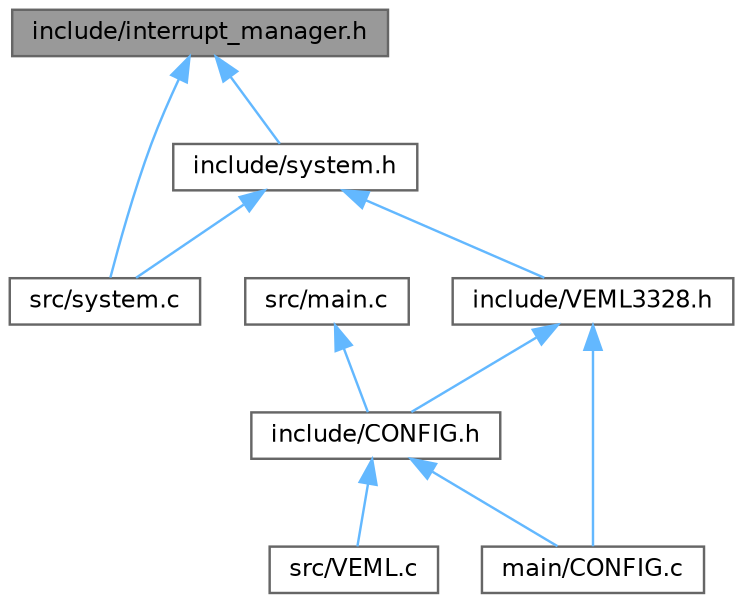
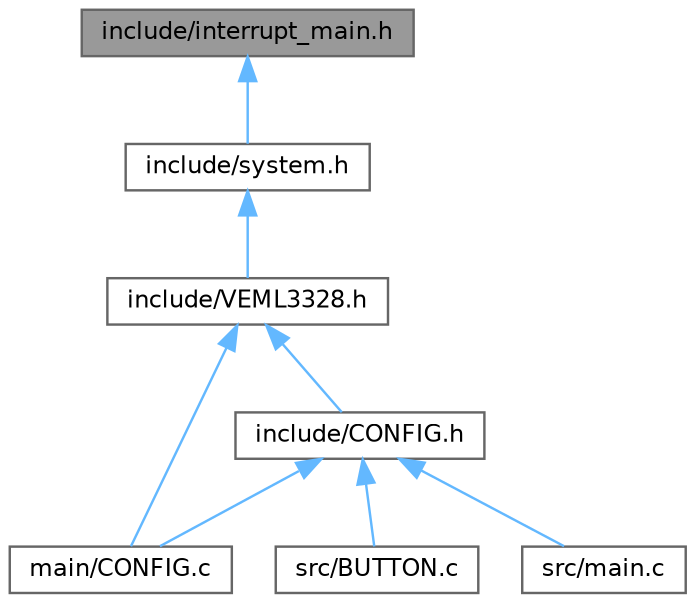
  digraph {
    node [color=grey40 fillcolor=white fontname=Helvetica fontsize=10 shape=box style=filled]
    edge [color=steelblue1 dir=back fontname=Helvetica fontsize=10 labelfontname=Helvetica labelfontsize=10 style=solid]
-   n1 [color=gray40 fillcolor=grey60 fontcolor=black height=0.2 label="include/interrupt_manager.h" width=0.4]
+   n1 [color=gray40 fillcolor=grey60 fontcolor=black height=0.2 label="include/interrupt_main.h" width=0.4]
    n2 [height=0.2 label="include/system.h" width=0.4]
-   n3 [height=0.2 label="src/system.c" width=0.4]
    n4 [height=0.2 label="include/VEML3328.h" width=0.4]
    n5 [height=0.2 label="include/CONFIG.h" width=0.4]
    n6 [height=0.2 label="main/CONFIG.c" width=0.4]
-   n7 [height=0.2 label="src/VEML.c" width=0.4]
+   n7 [height=0.2 label="src/BUTTON.c" width=0.4]
    n8 [height=0.2 label="src/main.c" width=0.4]
    n1 -> n2
-   n1 -> n3
-   n2 -> n3
    n2 -> n4
    n4 -> n5
    n4 -> n6
    n5 -> n6
    n5 -> n7
-   n8 -> n5
+   n5 -> n8
  }
